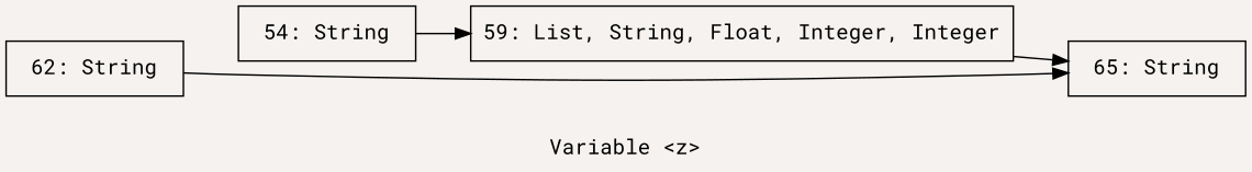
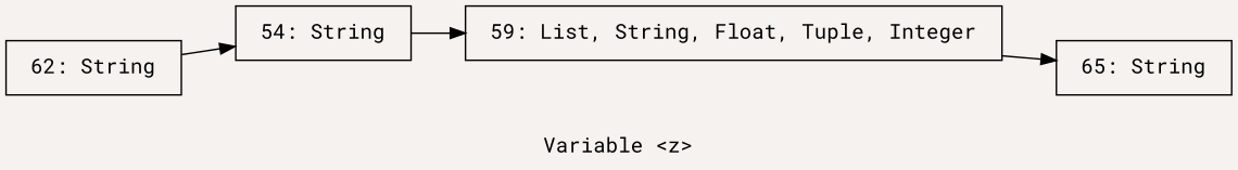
  digraph {
    bgcolor="#f5f2f0"
    fontname="Roboto Mono"
    label="Variable <z>"
    rankdir=LR
    node [fontname="Roboto Mono" shape=box]
    edge [fontname="Roboto Mono"]
    n1 [label=" 54: String "]
-   n2 [label="59: List, String, Float, Integer, Integer"]
+   n2 [label=" 59: List, String, Float, Tuple, Integer "]
    n3 [label=" 65: String "]
    n4 [label=" 62: String "]
    n1 -> n2
    n2 -> n3
-   n4 -> n3
+   n4 -> n1
  }
